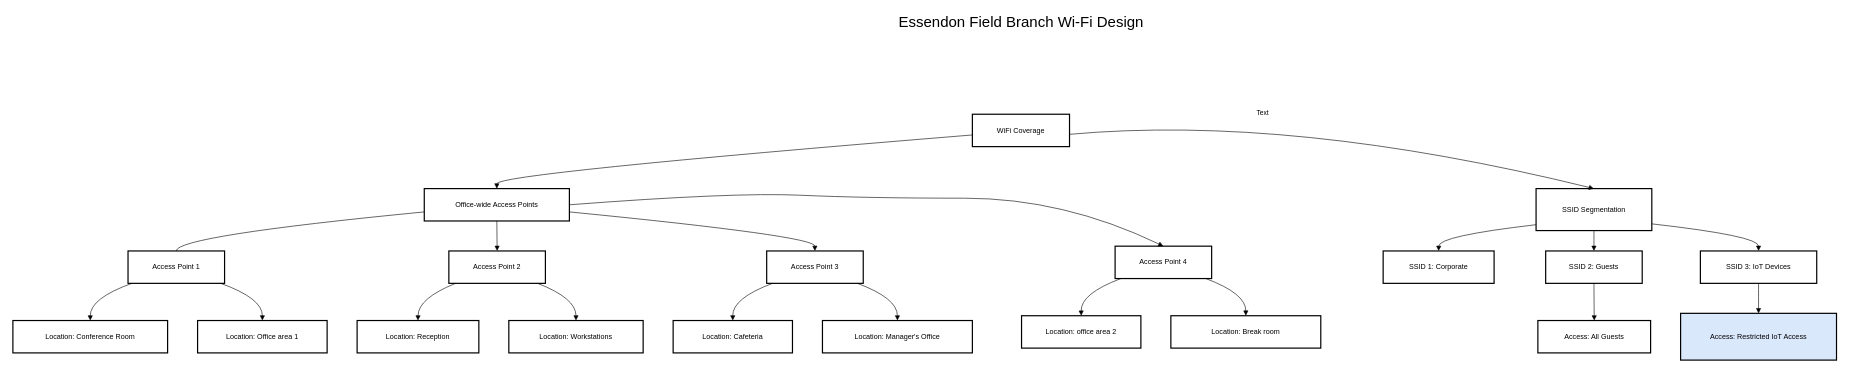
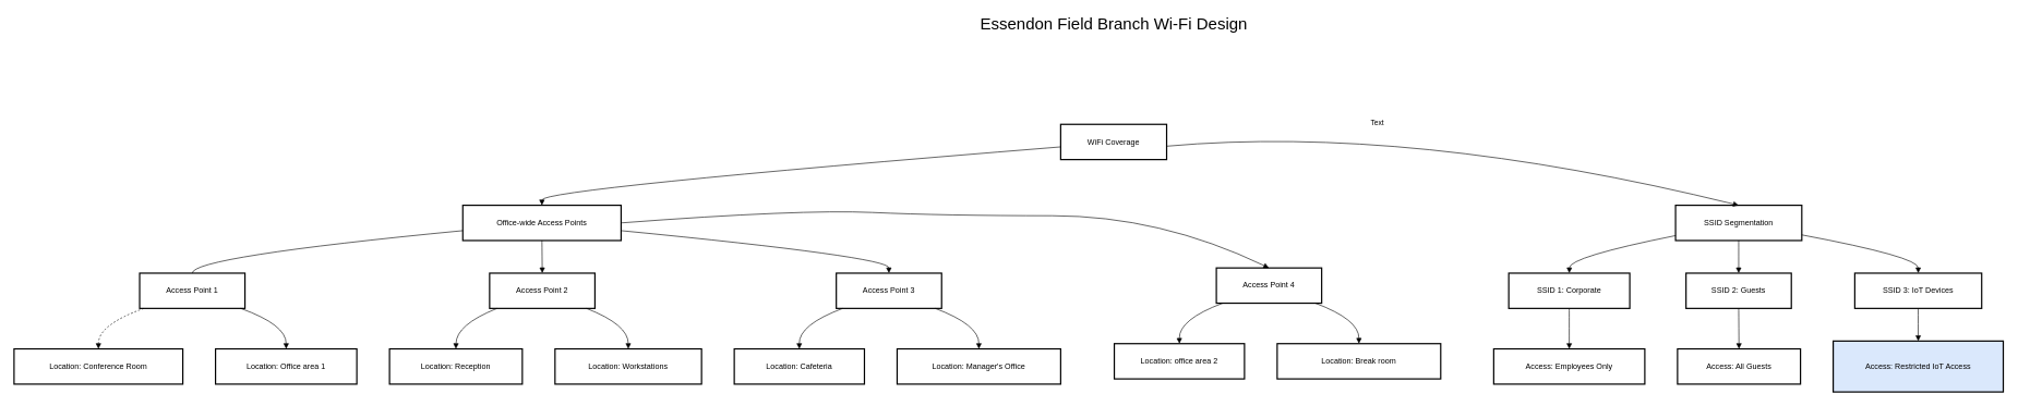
  <mxCell id="0" />
  <mxCell id="1" parent="0" />
  <mxCell id="2" value="&lt;font style=&quot;font-size: 25px;&quot;&gt;Essendon Field Branch Wi-Fi Design&lt;/font&gt;" style="text;html=1;align=center;verticalAlign=middle;whiteSpace=wrap;rounded=0;" vertex="1" parent="1"><mxGeometry x="1453.5" y="20" width="495" height="30" as="geometry" /></mxCell>
  <mxCell id="3" value="WiFi Coverage" style="whiteSpace=wrap;strokeWidth=2;" vertex="1" parent="1"><mxGeometry x="1620" y="190" width="162" height="54" as="geometry" /></mxCell>
  <mxCell id="4" value="Office-wide Access Points" style="whiteSpace=wrap;strokeWidth=2;" vertex="1" parent="1"><mxGeometry x="706" y="314" width="242" height="54" as="geometry" /></mxCell>
- <mxCell id="5" value="SSID Segmentation" style="whiteSpace=wrap;strokeWidth=2;" vertex="1" parent="1"><mxGeometry x="2560" y="314" width="193" height="70" as="geometry" /></mxCell>
+ <mxCell id="5" value="SSID Segmentation" style="whiteSpace=wrap;strokeWidth=2;" vertex="1" parent="1"><mxGeometry x="2560" y="314" width="193" height="54" as="geometry" /></mxCell>
  <mxCell id="6" value="Access Point 1" style="whiteSpace=wrap;strokeWidth=2;" vertex="1" parent="1"><mxGeometry x="212" y="418" width="161" height="54" as="geometry" /></mxCell>
  <mxCell id="7" value="Access Point 2" style="whiteSpace=wrap;strokeWidth=2;" vertex="1" parent="1"><mxGeometry x="747" y="418" width="161" height="54" as="geometry" /></mxCell>
  <mxCell id="8" value="Access Point 3" style="whiteSpace=wrap;strokeWidth=2;" vertex="1" parent="1"><mxGeometry x="1277" y="418" width="161" height="54" as="geometry" /></mxCell>
  <mxCell id="9" value="Location: Conference Room" style="whiteSpace=wrap;strokeWidth=2;" vertex="1" parent="1"><mxGeometry x="20" y="534" width="258" height="54" as="geometry" /></mxCell>
  <mxCell id="10" value="Location: Office area 1" style="whiteSpace=wrap;strokeWidth=2;" vertex="1" parent="1"><mxGeometry x="328" y="534" width="216" height="54" as="geometry" /></mxCell>
  <mxCell id="11" value="Location: Reception" style="whiteSpace=wrap;strokeWidth=2;" vertex="1" parent="1"><mxGeometry x="594" y="534" width="203" height="54" as="geometry" /></mxCell>
  <mxCell id="12" value="Location: Workstations" style="whiteSpace=wrap;strokeWidth=2;" vertex="1" parent="1"><mxGeometry x="847" y="534" width="224" height="54" as="geometry" /></mxCell>
  <mxCell id="13" value="Location: Cafeteria" style="whiteSpace=wrap;strokeWidth=2;" vertex="1" parent="1"><mxGeometry x="1121" y="534" width="199" height="54" as="geometry" /></mxCell>
  <mxCell id="14" value="Location: Manager's Office" style="whiteSpace=wrap;strokeWidth=2;" vertex="1" parent="1"><mxGeometry x="1370" y="534" width="250" height="54" as="geometry" /></mxCell>
  <mxCell id="15" value="SSID 1: Corporate" style="whiteSpace=wrap;strokeWidth=2;" vertex="1" parent="1"><mxGeometry x="2305" y="418" width="185" height="54" as="geometry" /></mxCell>
  <mxCell id="16" value="SSID 2: Guests" style="whiteSpace=wrap;strokeWidth=2;" vertex="1" parent="1"><mxGeometry x="2576" y="418" width="161" height="54" as="geometry" /></mxCell>
  <mxCell id="17" value="SSID 3: IoT Devices" style="whiteSpace=wrap;strokeWidth=2;" vertex="1" parent="1"><mxGeometry x="2834" y="418" width="194" height="54" as="geometry" /></mxCell>
+ <mxCell id="18" value="Access: Employees Only" style="whiteSpace=wrap;strokeWidth=2;" vertex="1" parent="1"><mxGeometry x="2282" y="534" width="231" height="54" as="geometry" /></mxCell>
  <mxCell id="19" value="Access: All Guests" style="whiteSpace=wrap;strokeWidth=2;" vertex="1" parent="1"><mxGeometry x="2563" y="534" width="188" height="54" as="geometry" /></mxCell>
  <mxCell id="20" value="Access: Restricted IoT Access" style="whiteSpace=wrap;strokeWidth=2;fillColor=#dae8fc;" vertex="1" parent="1"><mxGeometry x="2801" y="522" width="260" height="78" as="geometry" /></mxCell>
  <mxCell id="21" value="" style="curved=1;startArrow=none;endArrow=block;exitX=0;exitY=0.64;entryX=0.5;entryY=0;" edge="1" parent="1" source="3" target="4"><mxGeometry relative="1" as="geometry"><Array as="points"><mxPoint x="827" y="289" /></Array></mxGeometry></mxCell>
  <mxCell id="22" value="" style="curved=1;startArrow=none;endArrow=block;exitX=1;exitY=0.62;entryX=0.5;entryY=0;" edge="1" parent="1" source="3" target="5"><mxGeometry relative="1" as="geometry"><Array as="points"><mxPoint x="2152" y="190" /></Array></mxGeometry></mxCell>
  <mxCell id="23" value="Text" style="edgeLabel;html=1;align=center;verticalAlign=middle;resizable=0;points=[];" vertex="1" connectable="0" parent="22"><mxGeometry x="-0.275" y="7" relative="1" as="geometry"><mxPoint as="offset" /></mxGeometry></mxCell>
  <mxCell id="24" value="" style="curved=1;startArrow=none;endArrow=none;exitX=0;exitY=0.72;entryX=0.5;entryY=0;" edge="1" parent="1" source="4" target="6"><mxGeometry relative="1" as="geometry"><Array as="points"><mxPoint x="292" y="393" /></Array></mxGeometry></mxCell>
  <mxCell id="25" value="" style="curved=1;startArrow=none;endArrow=block;exitX=0.5;exitY=1;entryX=0.5;entryY=0;" edge="1" parent="1" source="4" target="7"><mxGeometry relative="1" as="geometry"><Array as="points" /></mxGeometry></mxCell>
  <mxCell id="26" value="" style="curved=1;startArrow=none;endArrow=block;exitX=1;exitY=0.72;entryX=0.5;entryY=0;" edge="1" parent="1" source="4" target="8"><mxGeometry relative="1" as="geometry"><Array as="points"><mxPoint x="1357" y="393" /></Array></mxGeometry></mxCell>
- <mxCell id="27" value="" style="curved=1;startArrow=none;endArrow=block;exitX=0.04;exitY=1;entryX=0.5;entryY=0;" edge="1" parent="1" source="6" target="9"><mxGeometry relative="1" as="geometry"><Array as="points"><mxPoint x="149" y="497" /></Array></mxGeometry></mxCell>
+ <mxCell id="27" value="" style="curved=1;startArrow=none;endArrow=block;exitX=0.04;exitY=1;entryX=0.5;entryY=0;dashed=1;" edge="1" parent="1" source="6" target="9"><mxGeometry relative="1" as="geometry"><Array as="points"><mxPoint x="149" y="497" /></Array></mxGeometry></mxCell>
  <mxCell id="28" value="" style="curved=1;startArrow=none;endArrow=block;exitX=0.96;exitY=1;entryX=0.5;entryY=0;" edge="1" parent="1" source="6" target="10"><mxGeometry relative="1" as="geometry"><Array as="points"><mxPoint x="436" y="497" /></Array></mxGeometry></mxCell>
  <mxCell id="29" value="" style="curved=1;startArrow=none;endArrow=block;exitX=0.07;exitY=1;entryX=0.5;entryY=0;" edge="1" parent="1" source="7" target="11"><mxGeometry relative="1" as="geometry"><Array as="points"><mxPoint x="696" y="497" /></Array></mxGeometry></mxCell>
  <mxCell id="30" value="" style="curved=1;startArrow=none;endArrow=block;exitX=0.92;exitY=1;entryX=0.5;entryY=0;" edge="1" parent="1" source="7" target="12"><mxGeometry relative="1" as="geometry"><Array as="points"><mxPoint x="959" y="497" /></Array></mxGeometry></mxCell>
  <mxCell id="31" value="" style="curved=1;startArrow=none;endArrow=block;exitX=0.06;exitY=1;entryX=0.5;entryY=0;" edge="1" parent="1" source="8" target="13"><mxGeometry relative="1" as="geometry"><Array as="points"><mxPoint x="1220" y="497" /></Array></mxGeometry></mxCell>
  <mxCell id="32" value="" style="curved=1;startArrow=none;endArrow=block;exitX=0.94;exitY=1;entryX=0.5;entryY=0;" edge="1" parent="1" source="8" target="14"><mxGeometry relative="1" as="geometry"><Array as="points"><mxPoint x="1495" y="497" /></Array></mxGeometry></mxCell>
  <mxCell id="33" value="" style="curved=1;startArrow=none;endArrow=block;exitX=0;exitY=0.86;entryX=0.5;entryY=0;" edge="1" parent="1" source="5" target="15"><mxGeometry relative="1" as="geometry"><Array as="points"><mxPoint x="2398" y="393" /></Array></mxGeometry></mxCell>
  <mxCell id="34" value="" style="curved=1;startArrow=none;endArrow=block;exitX=0.5;exitY=1;entryX=0.5;entryY=0;" edge="1" parent="1" source="5" target="16"><mxGeometry relative="1" as="geometry"><Array as="points" /></mxGeometry></mxCell>
  <mxCell id="35" value="" style="curved=1;startArrow=none;endArrow=block;exitX=1;exitY=0.84;entryX=0.5;entryY=0;" edge="1" parent="1" source="5" target="17"><mxGeometry relative="1" as="geometry"><Array as="points"><mxPoint x="2931" y="393" /></Array></mxGeometry></mxCell>
+ <mxCell id="36" value="" style="curved=1;startArrow=none;endArrow=block;exitX=0.5;exitY=1;entryX=0.5;entryY=0;" edge="1" parent="1" source="15" target="18"><mxGeometry relative="1" as="geometry"><Array as="points" /></mxGeometry></mxCell>
  <mxCell id="37" value="" style="curved=1;startArrow=none;endArrow=block;exitX=0.5;exitY=1;entryX=0.5;entryY=0;" edge="1" parent="1" source="16" target="19"><mxGeometry relative="1" as="geometry"><Array as="points" /></mxGeometry></mxCell>
  <mxCell id="38" value="" style="curved=1;startArrow=none;endArrow=block;exitX=0.5;exitY=1;entryX=0.5;entryY=0;" edge="1" parent="1" source="17" target="20"><mxGeometry relative="1" as="geometry"><Array as="points" /></mxGeometry></mxCell>
  <mxCell id="39" value="Access Point 4" style="whiteSpace=wrap;strokeWidth=2;" vertex="1" parent="1"><mxGeometry x="1858" y="410" width="161" height="54" as="geometry" /></mxCell>
  <mxCell id="40" value="Location: office area 2" style="whiteSpace=wrap;strokeWidth=2;" vertex="1" parent="1"><mxGeometry x="1702" y="526" width="199" height="54" as="geometry" /></mxCell>
  <mxCell id="41" value="Location: Break room" style="whiteSpace=wrap;strokeWidth=2;" vertex="1" parent="1"><mxGeometry x="1951" y="526" width="250" height="54" as="geometry" /></mxCell>
  <mxCell id="42" value="" style="curved=1;startArrow=none;endArrow=block;exitX=0.06;exitY=1;entryX=0.5;entryY=0;" edge="1" parent="1" source="39" target="40"><mxGeometry relative="1" as="geometry"><Array as="points"><mxPoint x="1801" y="489" /></Array></mxGeometry></mxCell>
  <mxCell id="43" value="" style="curved=1;startArrow=none;endArrow=block;exitX=0.94;exitY=1;entryX=0.5;entryY=0;" edge="1" parent="1" source="39" target="41"><mxGeometry relative="1" as="geometry"><Array as="points"><mxPoint x="2076" y="489" /></Array></mxGeometry></mxCell>
  <mxCell id="44" value="" style="curved=1;startArrow=none;endArrow=block;exitX=1;exitY=0.5;entryX=0.5;entryY=0;entryDx=0;entryDy=0;exitDx=0;exitDy=0;" edge="1" parent="1" source="4" target="39"><mxGeometry relative="1" as="geometry"><Array as="points"><mxPoint x="1222" y="320" /><mxPoint x="1442" y="330" /><mxPoint x="1772" y="330" /></Array><mxPoint x="948" y="341" as="sourcePoint" /><mxPoint x="1939" y="410" as="targetPoint" /></mxGeometry></mxCell>
